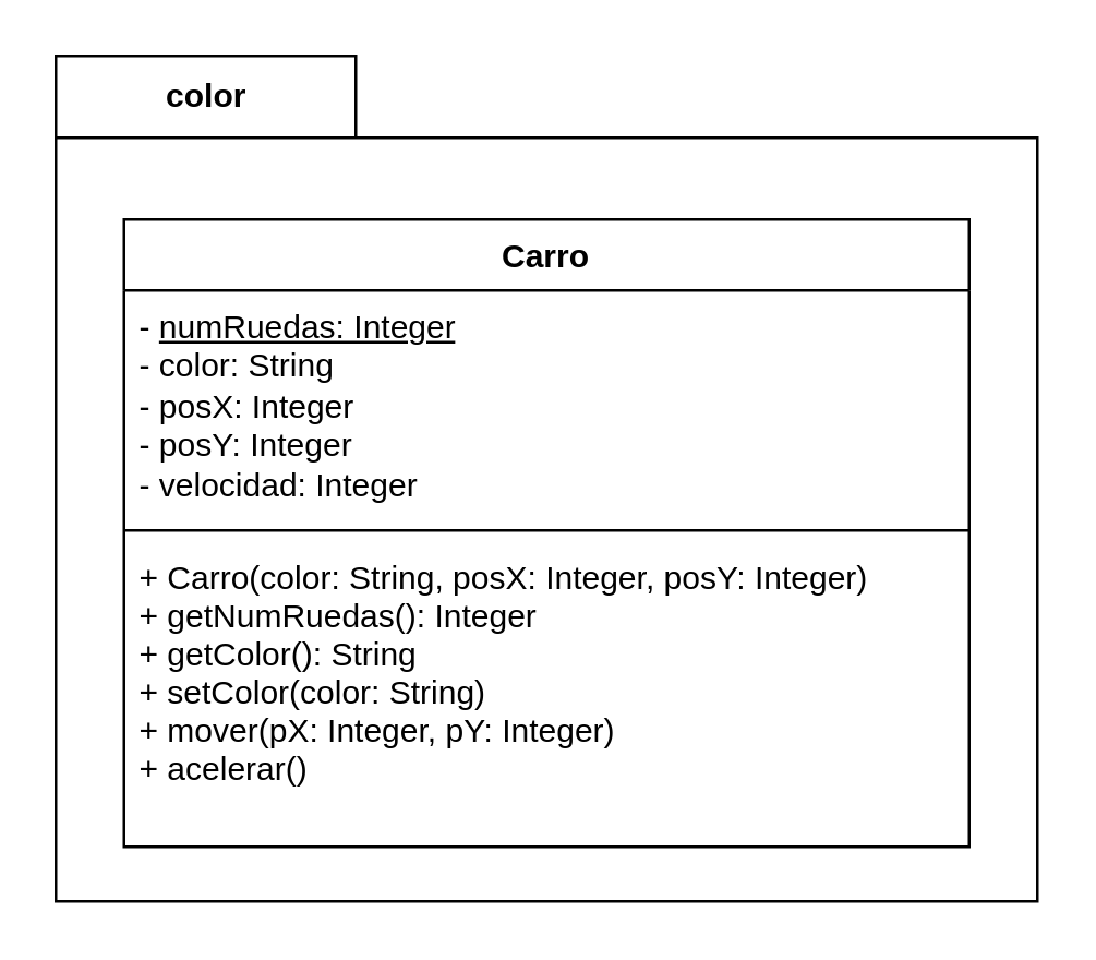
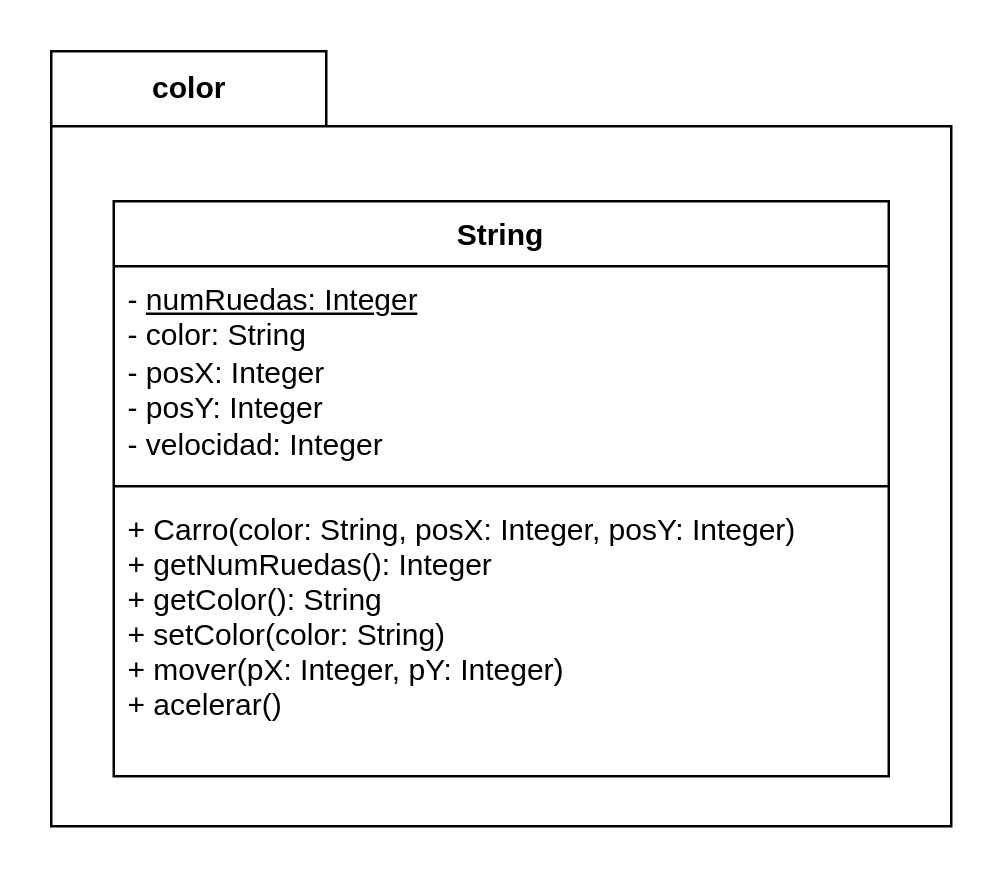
  <mxCell id="0" />
  <mxCell id="1" parent="0" />
  <mxCell id="2" value="color" style="shape=folder;fontStyle=1;tabWidth=110;tabHeight=30;tabPosition=left;html=1;boundedLbl=1;labelInHeader=1;container=1;collapsible=0;recursiveResize=0;fontColor=#000000;strokeColor=#000000;fillColor=#FFFFFF;" vertex="1" parent="1"><mxGeometry x="20" y="20" width="360" height="310" as="geometry" /></mxCell>
- <mxCell id="3" value="Carro" style="swimlane;fontStyle=1;align=center;verticalAlign=top;childLayout=stackLayout;horizontal=1;startSize=26;horizontalStack=0;resizeParent=1;resizeParentMax=0;resizeLast=0;collapsible=1;marginBottom=0;" vertex="1" parent="1"><mxGeometry x="45" y="80" width="310" height="230" as="geometry"><mxRectangle x="265" y="170" width="60" height="26" as="alternateBounds" /></mxGeometry></mxCell>
+ <mxCell id="3" value="String" style="swimlane;fontStyle=1;align=center;verticalAlign=top;childLayout=stackLayout;horizontal=1;startSize=26;horizontalStack=0;resizeParent=1;resizeParentMax=0;resizeLast=0;collapsible=1;marginBottom=0;" vertex="1" parent="1"><mxGeometry x="45" y="80" width="310" height="230" as="geometry"><mxRectangle x="265" y="170" width="60" height="26" as="alternateBounds" /></mxGeometry></mxCell>
  <mxCell id="4" value="&lt;font color=&quot;#000000&quot;&gt;-&amp;nbsp;&lt;u&gt;numRuedas: Integer&lt;/u&gt;&lt;br&gt;- color: String&lt;br&gt;- posX: Integer&lt;br&gt;- posY: Integer&lt;br&gt;- velocidad: Integer&lt;/font&gt;" style="text;strokeColor=none;fillColor=none;align=left;verticalAlign=top;spacingLeft=4;spacingRight=4;overflow=hidden;rotatable=0;points=[[0,0.5],[1,0.5]];portConstraint=eastwest;html=1;" vertex="1" parent="3"><mxGeometry y="26" width="310" height="84" as="geometry" /></mxCell>
  <mxCell id="5" value="" style="line;strokeWidth=1;fillColor=none;align=left;verticalAlign=middle;spacingTop=-1;spacingLeft=3;spacingRight=3;rotatable=0;labelPosition=right;points=[];portConstraint=eastwest;" vertex="1" parent="3"><mxGeometry y="110" width="310" height="8" as="geometry" /></mxCell>
  <mxCell id="6" value="+ Carro(color: String, posX: Integer, posY: Integer)&#10;+ getNumRuedas(): Integer&#10;+ getColor(): String&#10;+ setColor(color: String)&#10;+ mover(pX: Integer, pY: Integer)&#10;+ acelerar()&#10;&#10; " style="text;strokeColor=none;fillColor=none;align=left;verticalAlign=top;spacingLeft=4;spacingRight=4;overflow=hidden;rotatable=0;points=[[0,0.5],[1,0.5]];portConstraint=eastwest;fontColor=#000000;" vertex="1" parent="3"><mxGeometry y="118" width="310" height="112" as="geometry" /></mxCell>
